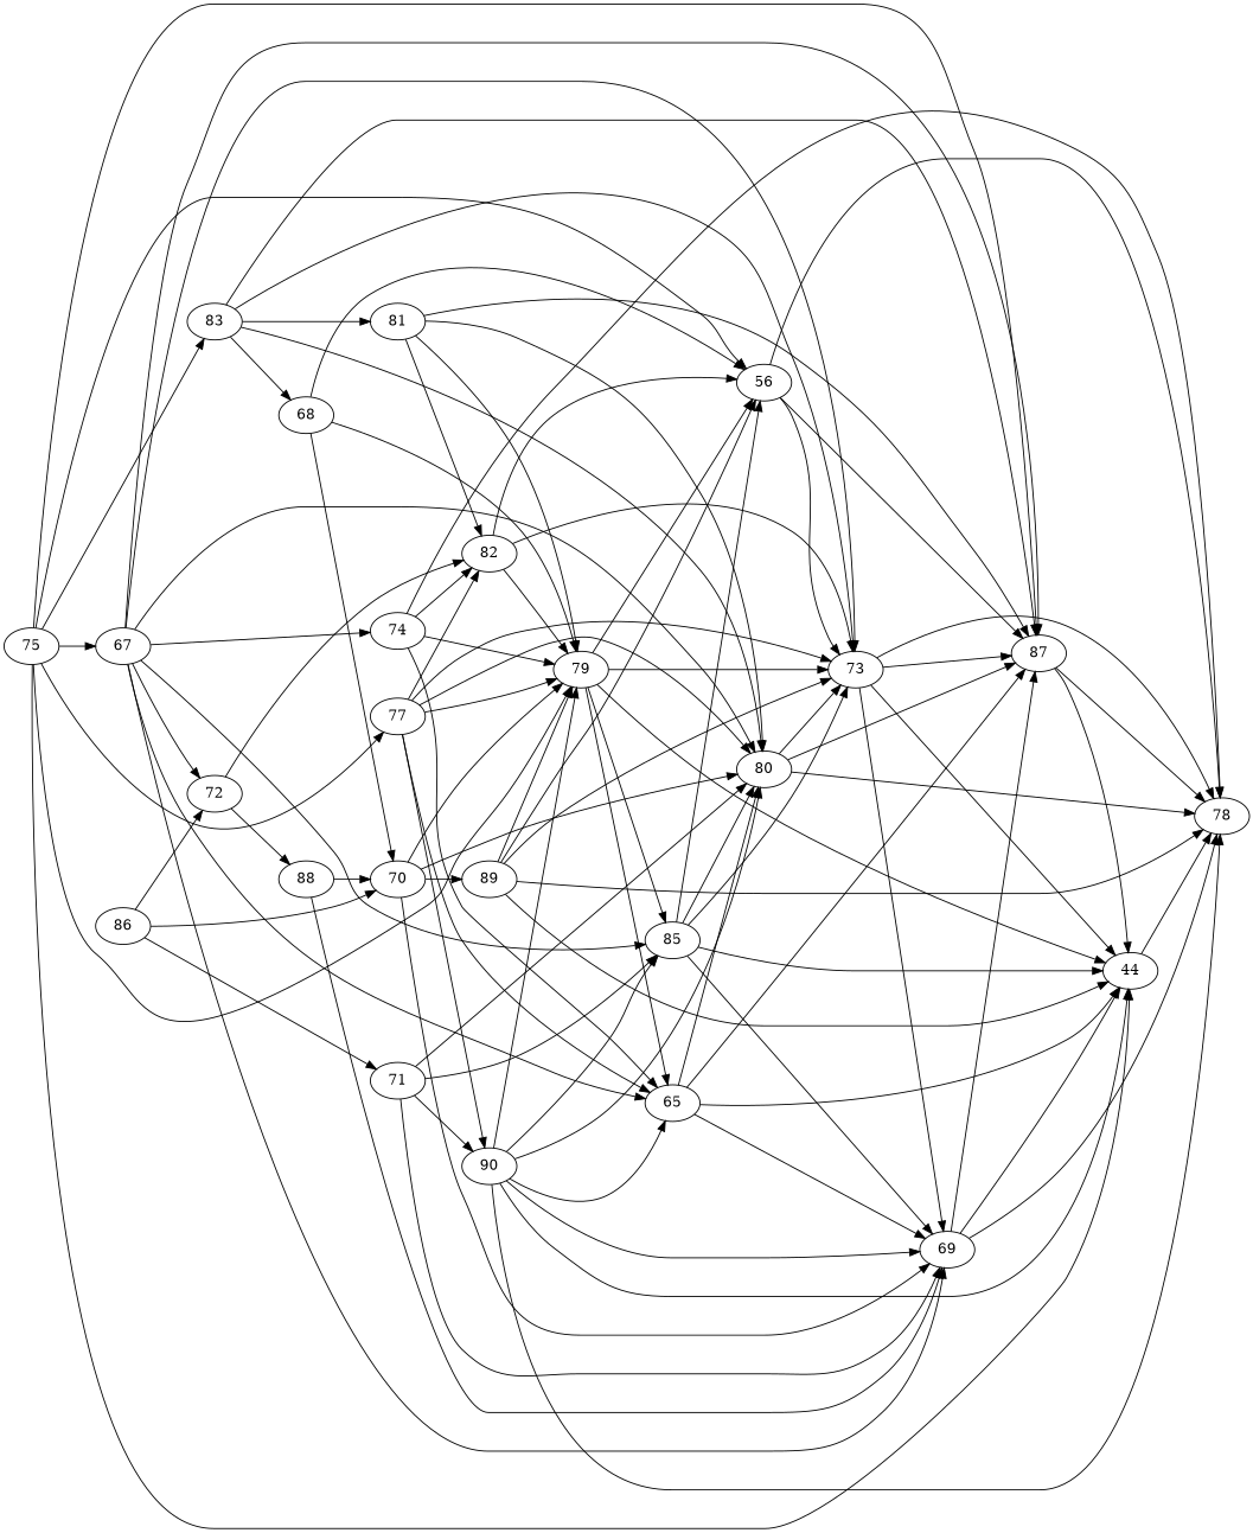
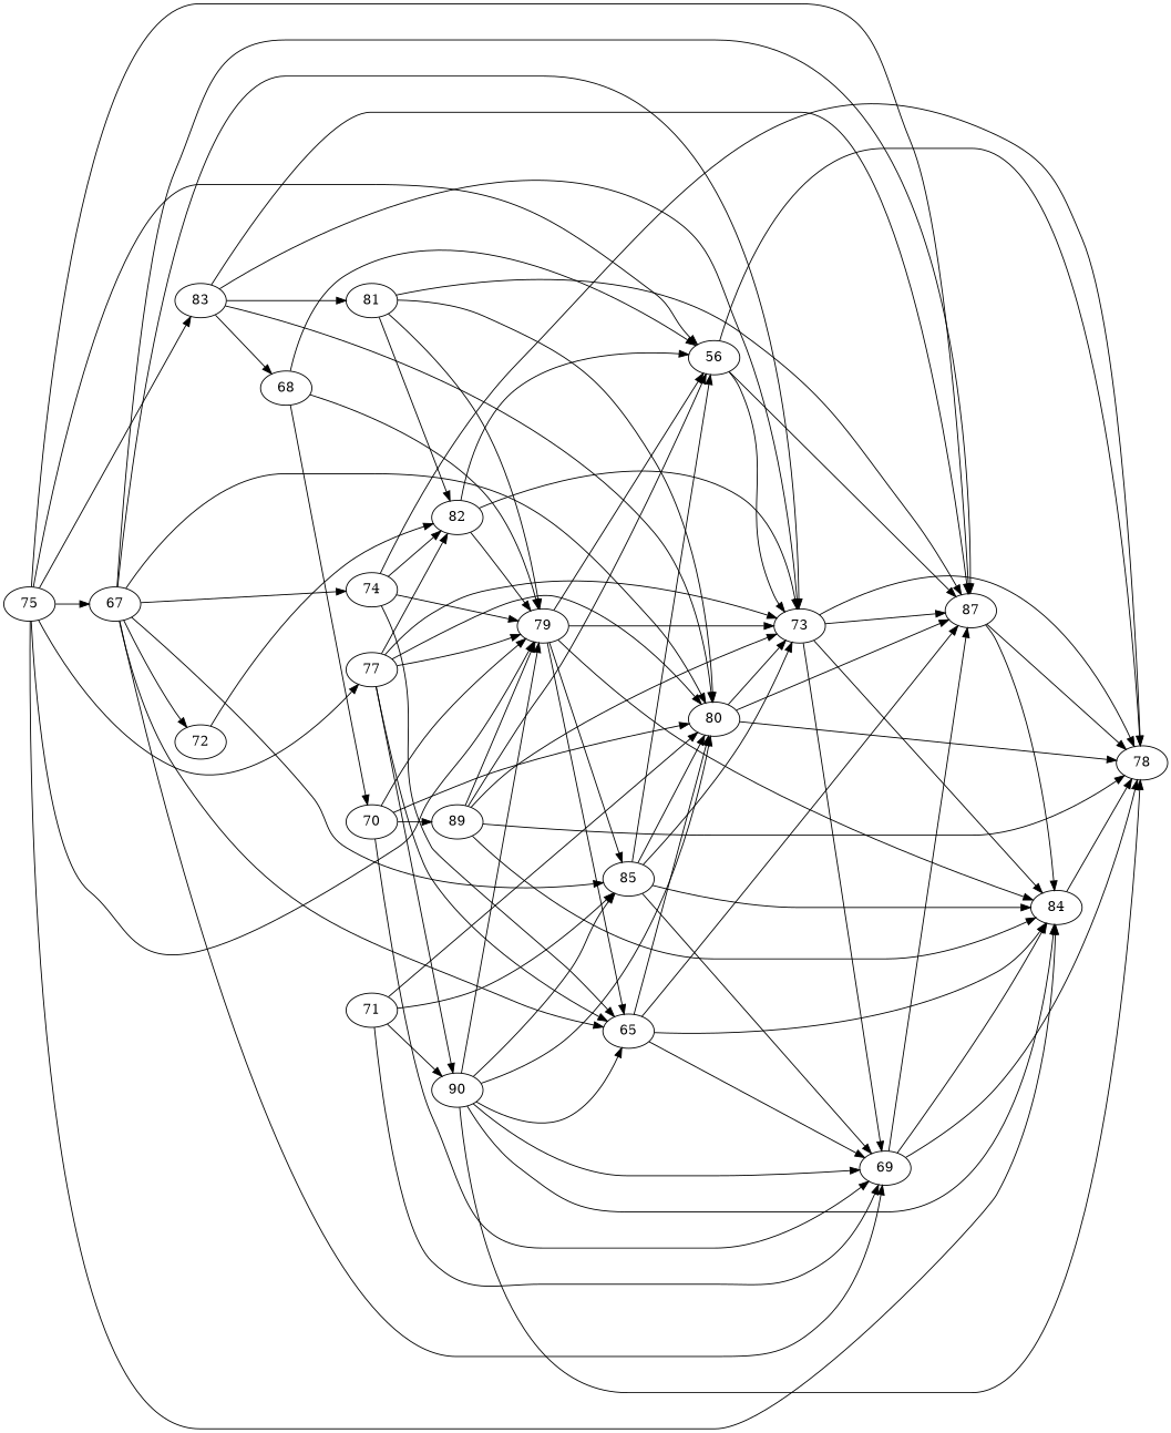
  strict digraph {
    rankdir=LR
    edge [weight=67]
    n1 [label=56]
    89
    78
    73
-   84 [label=44]
+   84
    79
-   88
    69
    70
    87
    85
    80
    90
    65
    77
    82
-   86
    71
    72
    81
    67
    74
    68
    75
    83
    n1 -> 78 [weight=76]
    n1 -> 73 [weight=76]
    n1 -> 87 [weight=76]
    89 -> n1 [weight=89]
    89 -> 78 [weight=89]
    89 -> 73 [weight=89]
    89 -> 84 [weight=89]
    89 -> 79 [weight=89]
    73 -> 78 [weight=73]
    73 -> 84 [weight=73]
    73 -> 69 [weight=73]
    73 -> 87 [weight=73]
    84 -> 78 [weight=84]
    79 -> n1 [weight=79]
    79 -> 73 [weight=79]
    79 -> 84 [weight=79]
    79 -> 85 [weight=79]
    79 -> 65 [weight=79]
-   88 -> 69 [weight=88]
-   88 -> 70 [weight=88]
    69 -> 78 [weight=69]
    69 -> 84 [weight=69]
    69 -> 87 [weight=69]
    70 -> 89 [weight=70]
    70 -> 79 [weight=70]
    70 -> 69 [weight=70]
    70 -> 80 [weight=70]
    87 -> 78 [weight=87]
    87 -> 84 [weight=87]
    85 -> n1 [weight=85]
    85 -> 73 [weight=85]
    85 -> 84 [weight=85]
    85 -> 69 [weight=85]
    85 -> 80 [weight=85]
    80 -> 78 [weight=80]
    80 -> 73 [weight=80]
    80 -> 87 [weight=80]
    90 -> 78 [weight=90]
    90 -> 84 [weight=90]
    90 -> 79 [weight=90]
    90 -> 69 [weight=90]
    90 -> 85 [weight=90]
    90 -> 80 [weight=90]
    90 -> 65 [weight=90]
    65 -> 84 [weight=65]
    65 -> 69 [weight=65]
    65 -> 87 [weight=65]
    65 -> 80 [weight=65]
    77 -> 73 [weight=77]
    77 -> 79 [weight=77]
    77 -> 80 [weight=77]
    77 -> 90 [weight=77]
    77 -> 65 [weight=77]
    77 -> 82 [weight=77]
    82 -> n1 [weight=82]
    82 -> 73 [weight=82]
    82 -> 79 [weight=82]
-   86 -> 70 [weight=86]
-   86 -> 71 [weight=86]
-   86 -> 72 [weight=86]
    71 -> 69 [weight=71]
    71 -> 85 [weight=71]
    71 -> 80 [weight=71]
    71 -> 90 [weight=71]
-   72 -> 88 [weight=72]
    72 -> 82 [weight=72]
    81 -> 79 [weight=81]
    81 -> 87 [weight=81]
    81 -> 80 [weight=81]
    81 -> 82 [weight=81]
    67 -> 73
    67 -> 69
    67 -> 87
    67 -> 85
    67 -> 80
    67 -> 65
    67 -> 72
    67 -> 74
    74 -> 78 [weight=74]
    74 -> 79 [weight=74]
    74 -> 65 [weight=74]
    74 -> 82 [weight=74]
    68 -> n1 [weight=68]
    68 -> 79 [weight=68]
    68 -> 70 [weight=68]
    75 -> n1 [weight=75]
    75 -> 84 [weight=75]
    75 -> 79 [weight=75]
    75 -> 87 [weight=75]
    75 -> 77 [weight=75]
    75 -> 67 [weight=75]
    75 -> 83 [weight=75]
    83 -> 73 [weight=83]
    83 -> 87 [weight=83]
    83 -> 80 [weight=83]
    83 -> 81 [weight=83]
    83 -> 68 [weight=83]
  }
